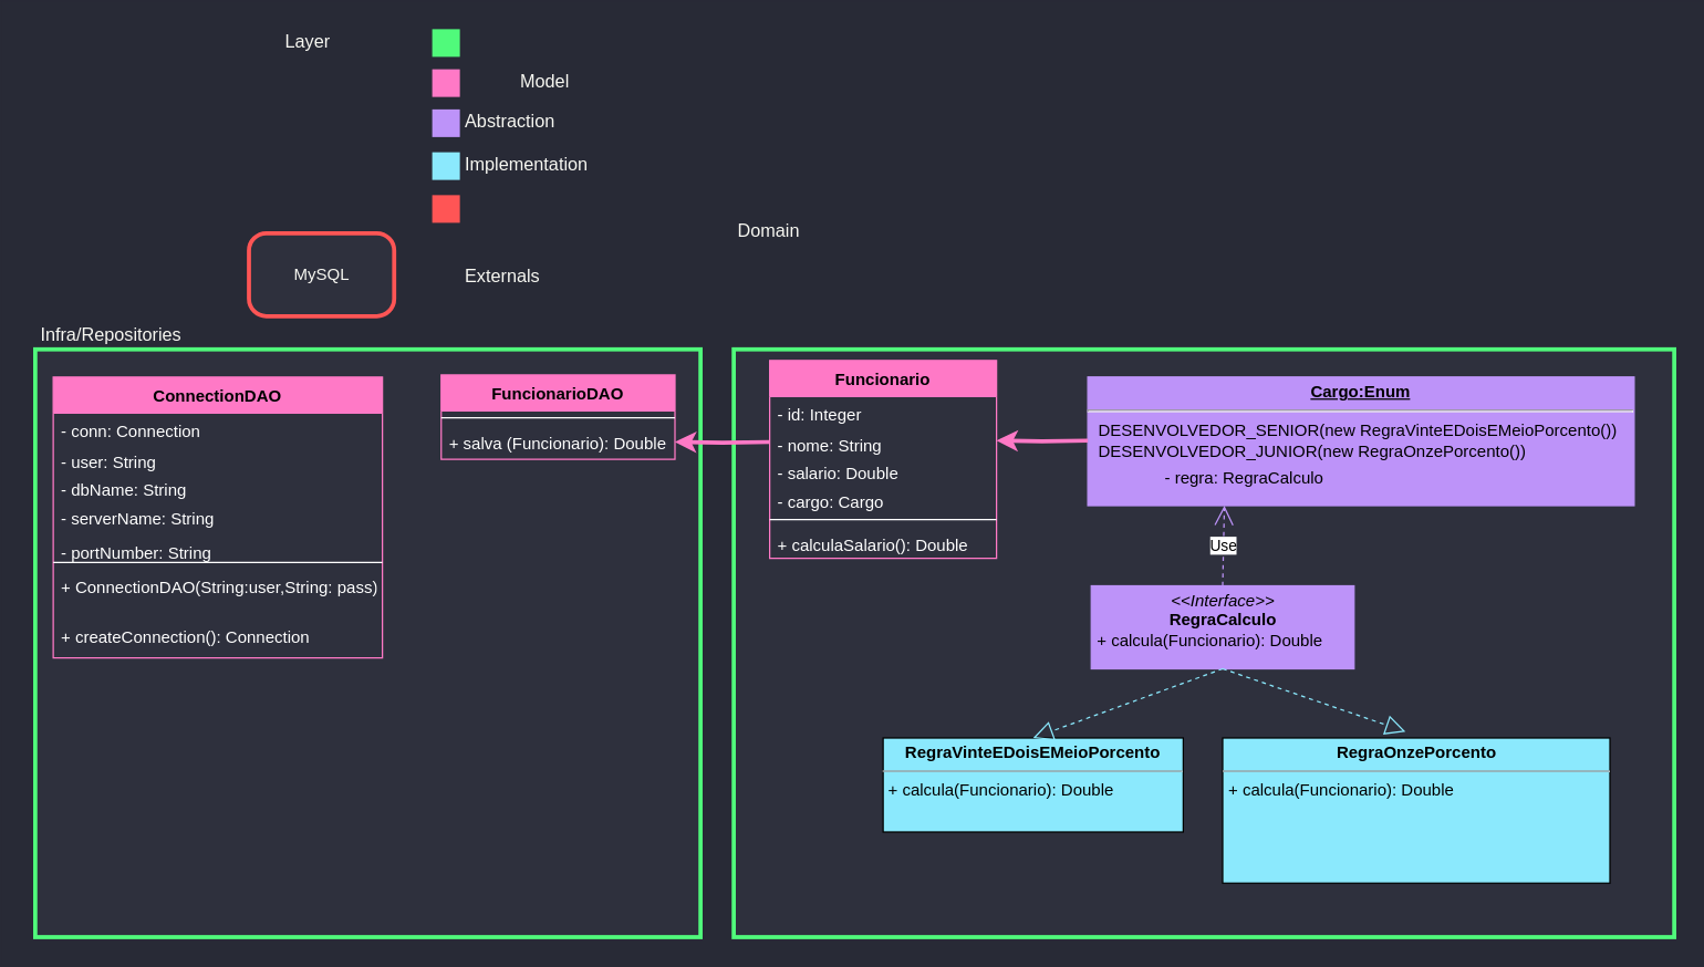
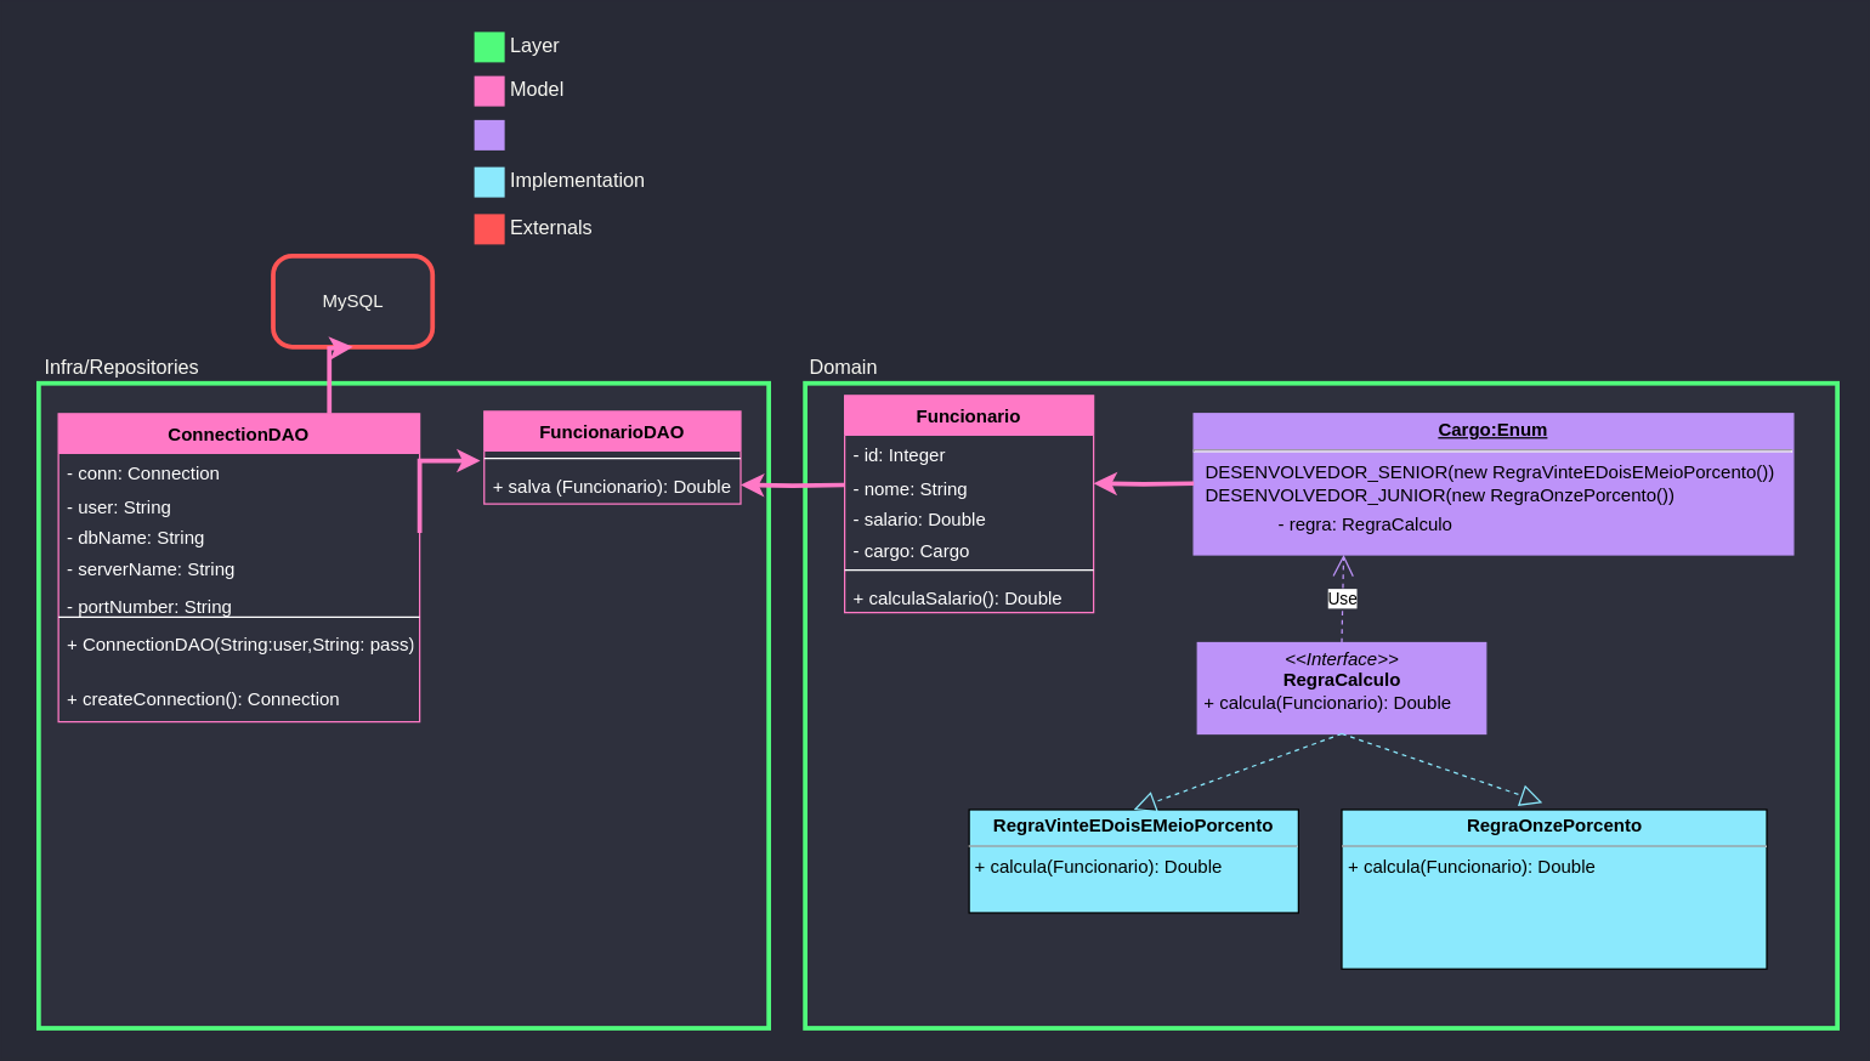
  <mxCell id="0" />
  <mxCell id="1" parent="0" />
  <mxCell id="2" value="" style="rounded=0;whiteSpace=wrap;html=1;strokeColor=none;strokeWidth=3;fillColor=#FF79C6;fontSize=13;fontColor=#F8F8F2;align=right;" parent="1" vertex="1"><mxGeometry x="312" y="49.5" width="20" height="20" as="geometry" /></mxCell>
- <mxCell id="3" value="Model" style="text;html=1;resizable=0;points=[];autosize=1;align=left;verticalAlign=middle;spacingTop=-4;fontSize=13;fontColor=#F8F8F2;" parent="1" vertex="1"><mxGeometry x="374" y="51.5" width="45" height="16" as="geometry" /></mxCell>
+ <mxCell id="3" value="Model" style="text;html=1;resizable=0;points=[];autosize=1;align=left;verticalAlign=middle;spacingTop=-4;fontSize=13;fontColor=#F8F8F2;" parent="1" vertex="1"><mxGeometry x="334" y="51.5" width="45" height="16" as="geometry" /></mxCell>
  <mxCell id="4" value="" style="rounded=0;whiteSpace=wrap;html=1;strokeColor=none;strokeWidth=3;fillColor=#BD93F9;fontSize=13;fontColor=#F8F8F2;align=right;" parent="1" vertex="1"><mxGeometry x="312" y="78.5" width="20" height="20" as="geometry" /></mxCell>
- <mxCell id="5" value="Abstraction" style="text;html=1;resizable=0;points=[];autosize=1;align=left;verticalAlign=middle;spacingTop=-4;fontSize=13;fontColor=#F8F8F2;" parent="1" vertex="1"><mxGeometry x="334" y="80.5" width="75" height="16" as="geometry" /></mxCell>
  <mxCell id="6" value="" style="rounded=0;whiteSpace=wrap;html=1;strokeColor=none;strokeWidth=3;fillColor=#8BE9FD;fontSize=13;fontColor=#F8F8F2;align=right;" parent="1" vertex="1"><mxGeometry x="312" y="109.5" width="20" height="20" as="geometry" /></mxCell>
  <mxCell id="7" value="Implementation" style="text;html=1;resizable=0;points=[];autosize=1;align=left;verticalAlign=middle;spacingTop=-4;fontSize=13;fontColor=#F8F8F2;" parent="1" vertex="1"><mxGeometry x="334" y="111.5" width="99" height="16" as="geometry" /></mxCell>
  <mxCell id="8" value="" style="rounded=0;whiteSpace=wrap;html=1;strokeColor=none;strokeWidth=3;fillColor=#50FA7B;fontSize=13;fontColor=#F8F8F2;align=right;" parent="1" vertex="1"><mxGeometry x="312" y="20.5" width="20" height="20" as="geometry" /></mxCell>
- <mxCell id="9" value="Layer" style="text;html=1;resizable=0;points=[];autosize=1;align=left;verticalAlign=middle;spacingTop=-4;fontSize=13;fontColor=#F8F8F2;" parent="1" vertex="1"><mxGeometry x="204" y="22.5" width="43" height="16" as="geometry" /></mxCell>
+ <mxCell id="9" value="Layer" style="text;html=1;resizable=0;points=[];autosize=1;align=left;verticalAlign=middle;spacingTop=-4;fontSize=13;fontColor=#F8F8F2;" parent="1" vertex="1"><mxGeometry x="334" y="22.5" width="43" height="16" as="geometry" /></mxCell>
  <mxCell id="10" value="" style="rounded=0;whiteSpace=wrap;html=1;strokeColor=none;strokeWidth=3;fillColor=#FF5555;fontSize=13;fontColor=#F8F8F2;align=right;" parent="1" vertex="1"><mxGeometry x="312" y="140.5" width="20" height="20" as="geometry" /></mxCell>
- <mxCell id="11" value="Externals" style="text;html=1;resizable=0;points=[];autosize=1;align=left;verticalAlign=middle;spacingTop=-4;fontSize=13;fontColor=#F8F8F2;" parent="1" vertex="1"><mxGeometry x="334" y="192.5" width="64" height="16" as="geometry" /></mxCell>
+ <mxCell id="11" value="Externals" style="text;html=1;resizable=0;points=[];autosize=1;align=left;verticalAlign=middle;spacingTop=-4;fontSize=13;fontColor=#F8F8F2;" parent="1" vertex="1"><mxGeometry x="334" y="142.5" width="64" height="16" as="geometry" /></mxCell>
  <mxCell id="12" style="edgeStyle=orthogonalEdgeStyle;rounded=0;orthogonalLoop=1;jettySize=auto;html=1;exitX=0;exitY=0.5;exitDx=0;exitDy=0;entryX=1;entryY=0.5;entryDx=0;entryDy=0;fontSize=13;fontColor=#F8F8F2;strokeWidth=2;strokeColor=#BD93F9;" parent="1" edge="1"><mxGeometry relative="1" as="geometry"><mxPoint x="683" y="399" as="targetPoint" /></mxGeometry></mxCell>
  <mxCell id="13" style="edgeStyle=orthogonalEdgeStyle;rounded=0;orthogonalLoop=1;jettySize=auto;html=1;exitX=1;exitY=0.5;exitDx=0;exitDy=0;entryX=0;entryY=0.5;entryDx=0;entryDy=0;strokeColor=#BD93F9;strokeWidth=2;fontSize=13;fontColor=#F8F8F2;" parent="1" edge="1"><mxGeometry relative="1" as="geometry"><mxPoint x="879" y="399" as="sourcePoint" /></mxGeometry></mxCell>
  <mxCell id="14" value="" style="rounded=0;whiteSpace=wrap;html=1;strokeColor=#50FA7B;strokeWidth=3;fillColor=#2E303D;fontColor=#F8F8F2;" parent="1" vertex="1"><mxGeometry x="530" y="252" width="680" height="425" as="geometry" /></mxCell>
- <mxCell id="15" value="Domain" style="text;html=1;resizable=0;points=[];autosize=1;align=right;verticalAlign=bottom;spacingTop=-4;fontColor=#F8F8F2;fontSize=13;" parent="1" vertex="1"><mxGeometry x="523.5" y="161" width="55" height="16" as="geometry" /></mxCell>
+ <mxCell id="15" value="Domain" style="text;html=1;resizable=0;points=[];autosize=1;align=right;verticalAlign=bottom;spacingTop=-4;fontColor=#F8F8F2;fontSize=13;" parent="1" vertex="1"><mxGeometry x="523.5" y="236" width="55" height="16" as="geometry" /></mxCell>
  <mxCell id="16" value="Funcionario" style="swimlane;fontStyle=1;align=center;verticalAlign=top;childLayout=stackLayout;horizontal=1;startSize=26;horizontalStack=0;resizeParent=1;resizeParentMax=0;resizeLast=0;collapsible=1;marginBottom=0;strokeColor=#FF79C6;fillColor=#FF79C6;" parent="1" vertex="1"><mxGeometry x="556" y="260" width="164" height="143" as="geometry" /></mxCell>
  <mxCell id="17" value="- id: Integer" style="text;strokeColor=none;fillColor=none;align=left;verticalAlign=top;spacingLeft=4;spacingRight=4;overflow=hidden;rotatable=0;points=[[0,0.5],[1,0.5]];portConstraint=eastwest;fontStyle=0;fontColor=#FFFFFF;" parent="16" vertex="1"><mxGeometry y="26" width="164" height="22" as="geometry" /></mxCell>
  <mxCell id="18" value="- nome: String" style="text;strokeColor=none;fillColor=none;align=left;verticalAlign=top;spacingLeft=4;spacingRight=4;overflow=hidden;rotatable=0;points=[[0,0.5],[1,0.5]];portConstraint=eastwest;fontStyle=0;fontColor=#FFFFFF;" parent="16" vertex="1"><mxGeometry y="48" width="164" height="20" as="geometry" /></mxCell>
  <mxCell id="19" value="- salario: Double" style="text;strokeColor=none;fillColor=none;align=left;verticalAlign=top;spacingLeft=4;spacingRight=4;overflow=hidden;rotatable=0;points=[[0,0.5],[1,0.5]];portConstraint=eastwest;fontColor=#FFFFFF;" parent="16" vertex="1"><mxGeometry y="68" width="164" height="21" as="geometry" /></mxCell>
  <mxCell id="20" value="- cargo: Cargo" style="text;strokeColor=none;fillColor=none;align=left;verticalAlign=top;spacingLeft=4;spacingRight=4;overflow=hidden;rotatable=0;points=[[0,0.5],[1,0.5]];portConstraint=eastwest;fontColor=#FFFFFF;" parent="16" vertex="1"><mxGeometry y="89" width="164" height="21" as="geometry" /></mxCell>
  <mxCell id="21" value="" style="line;strokeWidth=1;fillColor=none;align=left;verticalAlign=middle;spacingTop=-1;spacingLeft=3;spacingRight=3;rotatable=0;labelPosition=right;points=[];portConstraint=eastwest;strokeColor=#FFFFFF;" parent="16" vertex="1"><mxGeometry y="110" width="164" height="10" as="geometry" /></mxCell>
  <mxCell id="22" value="+ calculaSalario(): Double" style="text;strokeColor=none;fillColor=none;align=left;verticalAlign=top;spacingLeft=4;spacingRight=4;overflow=hidden;rotatable=0;points=[[0,0.5],[1,0.5]];portConstraint=eastwest;fontColor=#FFFFFF;" parent="16" vertex="1"><mxGeometry y="120" width="164" height="23" as="geometry" /></mxCell>
  <mxCell id="23" value="&lt;p style=&quot;margin: 0px ; margin-top: 4px ; text-align: center ; text-decoration: underline&quot;&gt;&lt;b&gt;Cargo:Enum&lt;/b&gt;&lt;/p&gt;&lt;hr&gt;&lt;p style=&quot;margin: 0px ; margin-left: 8px&quot;&gt;DESENVOLVEDOR_SENIOR(new RegraVinteEDoisEMeioPorcento())&lt;br&gt;DESENVOLVEDOR_JUNIOR(new RegraOnzePorcento())&lt;br&gt;&lt;br&gt;&lt;/p&gt;" style="verticalAlign=top;align=left;overflow=fill;fontSize=12;fontFamily=Helvetica;html=1;strokeColor=#BD93F9;fillColor=#BD93F9;" parent="1" vertex="1"><mxGeometry x="786" y="272" width="395" height="93" as="geometry" /></mxCell>
  <mxCell id="24" value="- regra: RegraCalculo" style="text;strokeColor=none;fillColor=none;align=left;verticalAlign=top;spacingLeft=4;spacingRight=4;overflow=hidden;rotatable=0;points=[[0,0.5],[1,0.5]];portConstraint=eastwest;fontColor=#000000;" parent="1" vertex="1"><mxGeometry x="836" y="331.5" width="164" height="21" as="geometry" /></mxCell>
  <mxCell id="25" value="&lt;p style=&quot;margin: 0px ; margin-top: 4px ; text-align: center&quot;&gt;&lt;i&gt;&amp;lt;&amp;lt;Interface&amp;gt;&amp;gt;&lt;/i&gt;&lt;br&gt;&lt;b&gt;RegraCalculo&lt;/b&gt;&lt;/p&gt;&lt;p style=&quot;margin: 0px ; margin-left: 4px&quot;&gt;&lt;/p&gt;&lt;p style=&quot;margin: 0px ; margin-left: 4px&quot;&gt;+ calcula(Funcionario): Double&lt;br&gt;&lt;br&gt;&lt;/p&gt;" style="verticalAlign=top;align=left;overflow=fill;fontSize=12;fontFamily=Helvetica;html=1;strokeColor=#BD93F9;fillColor=#BD93F9;" parent="1" vertex="1"><mxGeometry x="788.5" y="423" width="190" height="60" as="geometry" /></mxCell>
  <mxCell id="26" style="edgeStyle=orthogonalEdgeStyle;rounded=0;orthogonalLoop=1;jettySize=auto;html=1;entryX=1;entryY=0.5;entryDx=0;entryDy=0;strokeColor=#FF79C6;strokeWidth=3;" parent="1" target="18" edge="1"><mxGeometry relative="1" as="geometry"><mxPoint x="786" y="318" as="sourcePoint" /><mxPoint x="804" y="233" as="targetPoint" /><Array as="points" /></mxGeometry></mxCell>
  <mxCell id="27" value="&lt;p style=&quot;margin: 0px ; margin-top: 4px ; text-align: center&quot;&gt;&lt;span style=&quot;text-align: left&quot;&gt;&lt;b&gt;RegraVinteEDoisEMeioPorcento&lt;/b&gt;&lt;/span&gt;&lt;br&gt;&lt;/p&gt;&lt;hr size=&quot;1&quot;&gt;&lt;p style=&quot;margin: 0px ; margin-left: 4px&quot;&gt;+ calcula(Funcionario): Double&lt;/p&gt;" style="verticalAlign=top;align=left;overflow=fill;fontSize=12;fontFamily=Helvetica;html=1;fillColor=#8BE9FD;" parent="1" vertex="1"><mxGeometry x="638" y="533" width="217" height="68" as="geometry" /></mxCell>
  <mxCell id="28" value="&lt;p style=&quot;margin: 0px ; margin-top: 4px ; text-align: center&quot;&gt;&lt;span style=&quot;text-align: left&quot;&gt;&lt;b&gt;RegraOnzePorcento&lt;/b&gt;&lt;/span&gt;&lt;br&gt;&lt;/p&gt;&lt;hr size=&quot;1&quot;&gt;&lt;p style=&quot;margin: 0px ; margin-left: 4px&quot;&gt;+ calcula(Funcionario): Double&lt;/p&gt;" style="verticalAlign=top;align=left;overflow=fill;fontSize=12;fontFamily=Helvetica;html=1;fillColor=#8BE9FD;" parent="1" vertex="1"><mxGeometry x="883.5" y="533" width="280" height="105" as="geometry" /></mxCell>
  <mxCell id="29" value="Use" style="endArrow=open;endSize=12;dashed=1;html=1;exitX=0.5;exitY=0;exitDx=0;exitDy=0;entryX=0.25;entryY=1;entryDx=0;entryDy=0;strokeColor=#BD93F9;" parent="1" source="25" target="23" edge="1"><mxGeometry width="160" relative="1" as="geometry"><mxPoint x="390" y="743" as="sourcePoint" /><mxPoint x="550" y="743" as="targetPoint" /></mxGeometry></mxCell>
  <mxCell id="30" value="" style="endArrow=block;dashed=1;endFill=0;endSize=12;html=1;strokeColor=#8BE9FD;exitX=0.5;exitY=1;exitDx=0;exitDy=0;entryX=0.5;entryY=0;entryDx=0;entryDy=0;" parent="1" source="25" target="27" edge="1"><mxGeometry width="160" relative="1" as="geometry"><mxPoint x="390" y="743" as="sourcePoint" /><mxPoint x="550" y="743" as="targetPoint" /></mxGeometry></mxCell>
  <mxCell id="31" value="" style="endArrow=block;dashed=1;endFill=0;endSize=12;html=1;strokeColor=#8BE9FD;exitX=0.5;exitY=1;exitDx=0;exitDy=0;entryX=0.472;entryY=-0.044;entryDx=0;entryDy=0;entryPerimeter=0;" parent="1" source="25" target="28" edge="1"><mxGeometry width="160" relative="1" as="geometry"><mxPoint x="390" y="699" as="sourcePoint" /><mxPoint x="550" y="699" as="targetPoint" /></mxGeometry></mxCell>
  <mxCell id="32" value="" style="rounded=0;whiteSpace=wrap;html=1;strokeColor=#50FA7B;strokeWidth=3;fillColor=#2E303D;fontColor=#F8F8F2;" parent="1" vertex="1"><mxGeometry x="25" y="252" width="481" height="425" as="geometry" /></mxCell>
  <mxCell id="33" value="Infra/Repositories" style="text;html=1;resizable=0;points=[];autosize=1;align=right;verticalAlign=bottom;spacingTop=-4;fontColor=#F8F8F2;fontSize=13;" parent="1" vertex="1"><mxGeometry x="20" y="236" width="112" height="16" as="geometry" /></mxCell>
  <mxCell id="34" value="ConnectionDAO" style="swimlane;fontStyle=1;align=center;verticalAlign=top;childLayout=stackLayout;horizontal=1;startSize=26;horizontalStack=0;resizeParent=1;resizeParentMax=0;resizeLast=0;collapsible=1;marginBottom=0;strokeColor=#FF79C6;fillColor=#FF79C6;" parent="1" vertex="1"><mxGeometry x="38" y="272" width="238" height="203" as="geometry" /></mxCell>
  <mxCell id="35" value="- conn: Connection" style="text;strokeColor=none;fillColor=none;align=left;verticalAlign=top;spacingLeft=4;spacingRight=4;overflow=hidden;rotatable=0;points=[[0,0.5],[1,0.5]];portConstraint=eastwest;fontStyle=0;fontColor=#FFFFFF;" parent="34" vertex="1"><mxGeometry y="26" width="238" height="22" as="geometry" /></mxCell>
  <mxCell id="36" value="- user: String" style="text;strokeColor=none;fillColor=none;align=left;verticalAlign=top;spacingLeft=4;spacingRight=4;overflow=hidden;rotatable=0;points=[[0,0.5],[1,0.5]];portConstraint=eastwest;fontStyle=0;fontColor=#FFFFFF;" parent="34" vertex="1"><mxGeometry y="48" width="238" height="20" as="geometry" /></mxCell>
  <mxCell id="37" value="- dbName: String" style="text;strokeColor=none;fillColor=none;align=left;verticalAlign=top;spacingLeft=4;spacingRight=4;overflow=hidden;rotatable=0;points=[[0,0.5],[1,0.5]];portConstraint=eastwest;fontColor=#FFFFFF;" parent="34" vertex="1"><mxGeometry y="68" width="238" height="21" as="geometry" /></mxCell>
  <mxCell id="38" value="- serverName: String" style="text;strokeColor=none;fillColor=none;align=left;verticalAlign=top;spacingLeft=4;spacingRight=4;overflow=hidden;rotatable=0;points=[[0,0.5],[1,0.5]];portConstraint=eastwest;fontColor=#FFFFFF;" parent="34" vertex="1"><mxGeometry y="89" width="238" height="25" as="geometry" /></mxCell>
  <mxCell id="39" value="- portNumber: String" style="text;strokeColor=none;fillColor=none;align=left;verticalAlign=top;spacingLeft=4;spacingRight=4;overflow=hidden;rotatable=0;points=[[0,0.5],[1,0.5]];portConstraint=eastwest;fontColor=#FFFFFF;" parent="34" vertex="1"><mxGeometry y="114" width="238" height="15" as="geometry" /></mxCell>
  <mxCell id="40" value="" style="line;strokeWidth=1;fillColor=none;align=left;verticalAlign=middle;spacingTop=-1;spacingLeft=3;spacingRight=3;rotatable=0;labelPosition=right;points=[];portConstraint=eastwest;strokeColor=#FFFFFF;" parent="34" vertex="1"><mxGeometry y="129" width="238" height="10" as="geometry" /></mxCell>
  <mxCell id="41" value="+ ConnectionDAO(String:user,String: pass)" style="text;strokeColor=none;fillColor=none;align=left;verticalAlign=top;spacingLeft=4;spacingRight=4;overflow=hidden;rotatable=0;points=[[0,0.5],[1,0.5]];portConstraint=eastwest;fontColor=#FFFFFF;" parent="34" vertex="1"><mxGeometry y="139" width="238" height="36" as="geometry" /></mxCell>
  <mxCell id="42" value="+ createConnection(): Connection" style="text;strokeColor=none;fillColor=none;align=left;verticalAlign=top;spacingLeft=4;spacingRight=4;overflow=hidden;rotatable=0;points=[[0,0.5],[1,0.5]];portConstraint=eastwest;fontColor=#FFFFFF;" parent="34" vertex="1"><mxGeometry y="175" width="238" height="28" as="geometry" /></mxCell>
  <mxCell id="43" value="MySQL" style="rounded=1;whiteSpace=wrap;html=1;strokeColor=#FF5555;fillColor=#2E303D;strokeWidth=3;fontColor=#F8F8F2;arcSize=21;" parent="1" vertex="1"><mxGeometry x="179.5" y="168" width="105" height="60" as="geometry" /></mxCell>
+ <mxCell id="44" style="edgeStyle=orthogonalEdgeStyle;rounded=0;orthogonalLoop=1;jettySize=auto;html=1;exitX=0.75;exitY=0;exitDx=0;exitDy=0;entryX=0.5;entryY=1;entryDx=0;entryDy=0;strokeColor=#FF79C6;strokeWidth=3;" parent="1" source="34" target="43" edge="1"><mxGeometry relative="1" as="geometry"><mxPoint x="798" y="280" as="sourcePoint" /><mxPoint x="798" y="233" as="targetPoint" /><Array as="points"><mxPoint x="217" y="229" /></Array></mxGeometry></mxCell>
  <mxCell id="45" value="FuncionarioDAO" style="swimlane;fontStyle=1;align=center;verticalAlign=top;childLayout=stackLayout;horizontal=1;startSize=26;horizontalStack=0;resizeParent=1;resizeParentMax=0;resizeLast=0;collapsible=1;marginBottom=0;strokeColor=#FF79C6;fillColor=#FF79C6;" parent="1" vertex="1"><mxGeometry x="318.5" y="270.5" width="169" height="61" as="geometry" /></mxCell>
  <mxCell id="46" value="" style="line;strokeWidth=1;fillColor=none;align=left;verticalAlign=middle;spacingTop=-1;spacingLeft=3;spacingRight=3;rotatable=0;labelPosition=right;points=[];portConstraint=eastwest;strokeColor=#FFFFFF;" parent="45" vertex="1"><mxGeometry y="26" width="169" height="10" as="geometry" /></mxCell>
  <mxCell id="47" value="+ salva (Funcionario): Double" style="text;strokeColor=none;fillColor=none;align=left;verticalAlign=top;spacingLeft=4;spacingRight=4;overflow=hidden;rotatable=0;points=[[0,0.5],[1,0.5]];portConstraint=eastwest;fontColor=#FFFFFF;" parent="45" vertex="1"><mxGeometry y="36" width="169" height="25" as="geometry" /></mxCell>
  <mxCell id="48" style="edgeStyle=orthogonalEdgeStyle;rounded=0;orthogonalLoop=1;jettySize=auto;html=1;strokeColor=#FF79C6;strokeWidth=3;entryX=1;entryY=0.5;entryDx=0;entryDy=0;" parent="1" target="47" edge="1"><mxGeometry relative="1" as="geometry"><mxPoint x="556" y="319" as="sourcePoint" /><mxPoint x="730" y="328" as="targetPoint" /><Array as="points" /></mxGeometry></mxCell>
+ <mxCell id="49" style="edgeStyle=orthogonalEdgeStyle;rounded=0;orthogonalLoop=1;jettySize=auto;html=1;exitX=1;exitY=0.5;exitDx=0;exitDy=0;entryX=-0.015;entryY=-0.14;entryDx=0;entryDy=0;strokeColor=#FF79C6;strokeWidth=3;entryPerimeter=0;" parent="1" source="37" target="47" edge="1"><mxGeometry relative="1" as="geometry"><mxPoint x="227" y="282" as="sourcePoint" /><mxPoint x="227" y="238" as="targetPoint" /><Array as="points"><mxPoint x="276" y="303" /></Array></mxGeometry></mxCell>
